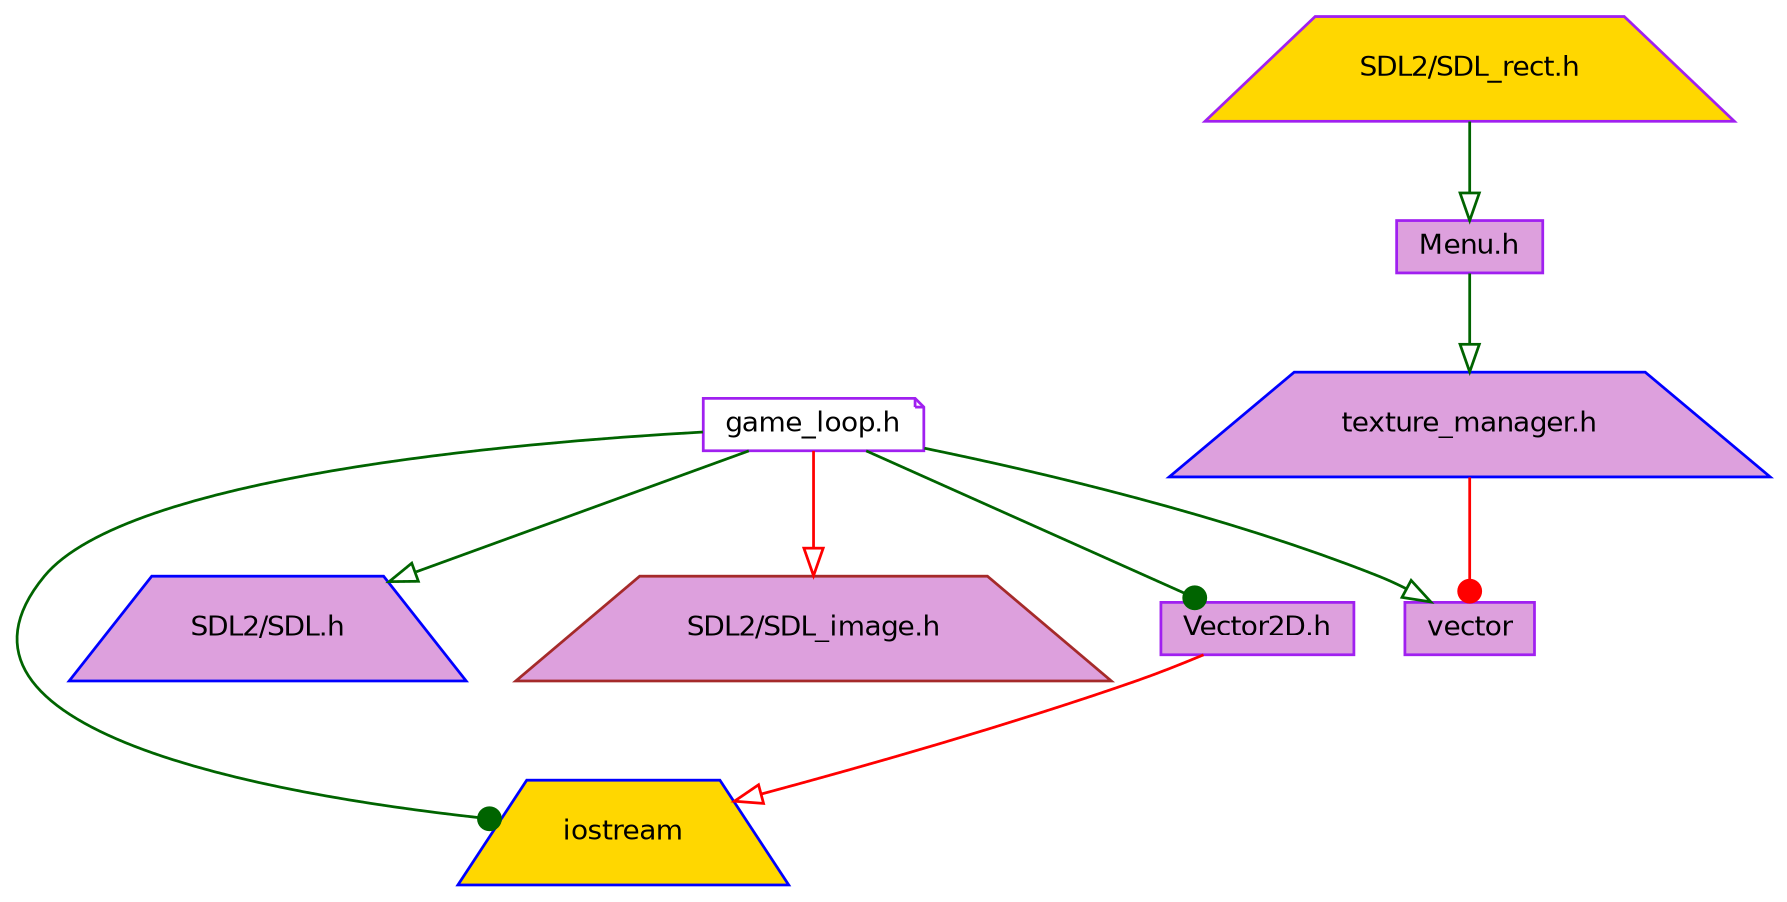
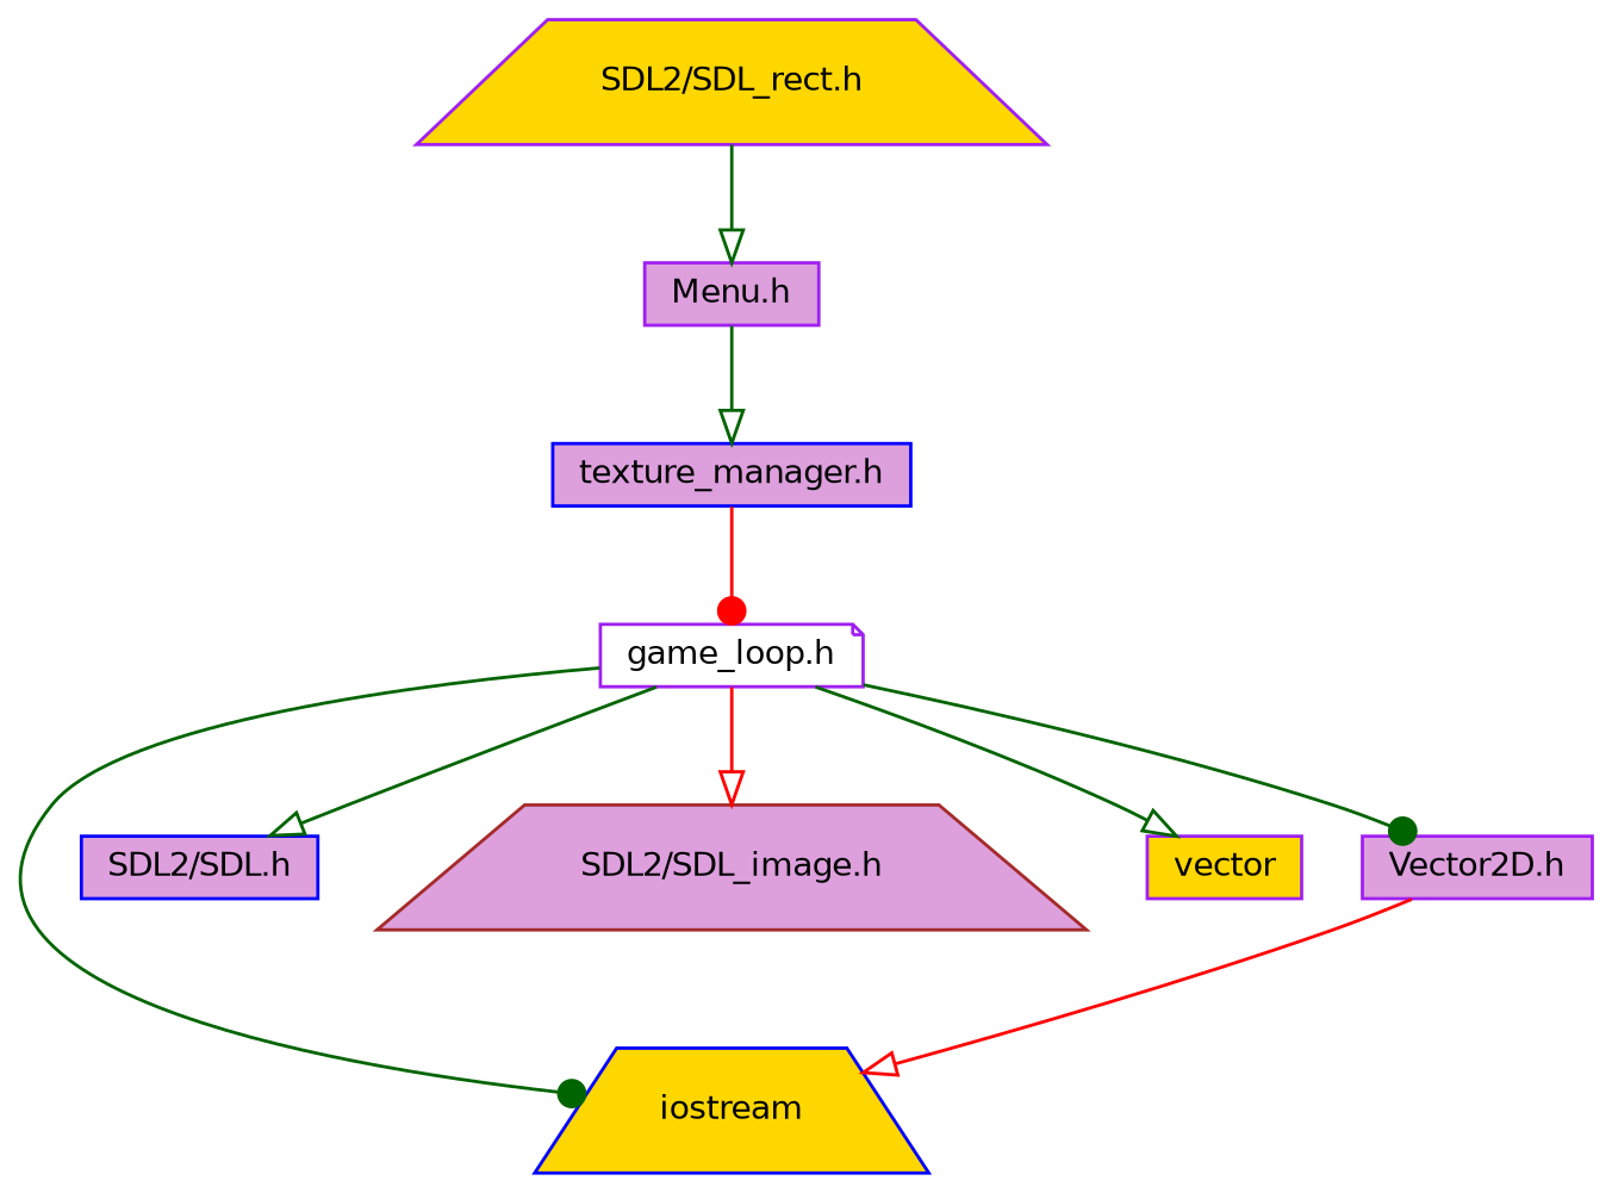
  digraph {
    node [color=purple fillcolor=plum fontname=Helvetica fontsize=10 shape=trapezium style=filled]
    edge [arrowhead=onormal color=darkgreen fontname=Helvetica fontsize=10 labelfontname=Helvetica labelfontsize=10 style=solid]
    n1 [fontcolor=black height=0.2 label="Menu.h" shape=box width=0.4]
-   n2 [color=blue height=0.2 label="texture_manager.h" width=0.4]
+   n2 [color=blue height=0.2 label="texture_manager.h" shape=box width=0.4]
    n3 [fillcolor=gold height=0.2 label="SDL2/SDL_rect.h" width=0.4]
    n4 [fillcolor=white height=0.2 label="game_loop.h" shape=note width=0.4]
    n5 [color=blue fillcolor=gold height=0.2 label=iostream width=0.4]
-   n6 [color=blue height=0.2 label="SDL2/SDL.h" width=0.4]
+   n6 [color=blue height=0.2 label="SDL2/SDL.h" shape=box width=0.4]
    n7 [color=brown height=0.2 label="SDL2/SDL_image.h" width=0.4]
-   n8 [height=0.2 label=vector shape=box width=0.4]
+   n8 [fillcolor=gold height=0.2 label=vector shape=box width=0.4]
    n9 [height=0.2 label="Vector2D.h" shape=box width=0.4]
    n1 -> n2
-   n2 -> n8 [arrowhead=dot color=red]
+   n2 -> n4 [arrowhead=dot color=red]
    n3 -> n1
    n4 -> n5 [arrowhead=dot]
    n4 -> n6
    n4 -> n7 [color=red]
    n4 -> n8
    n4 -> n9 [arrowhead=dot]
    n9 -> n5 [color=red]
  }
